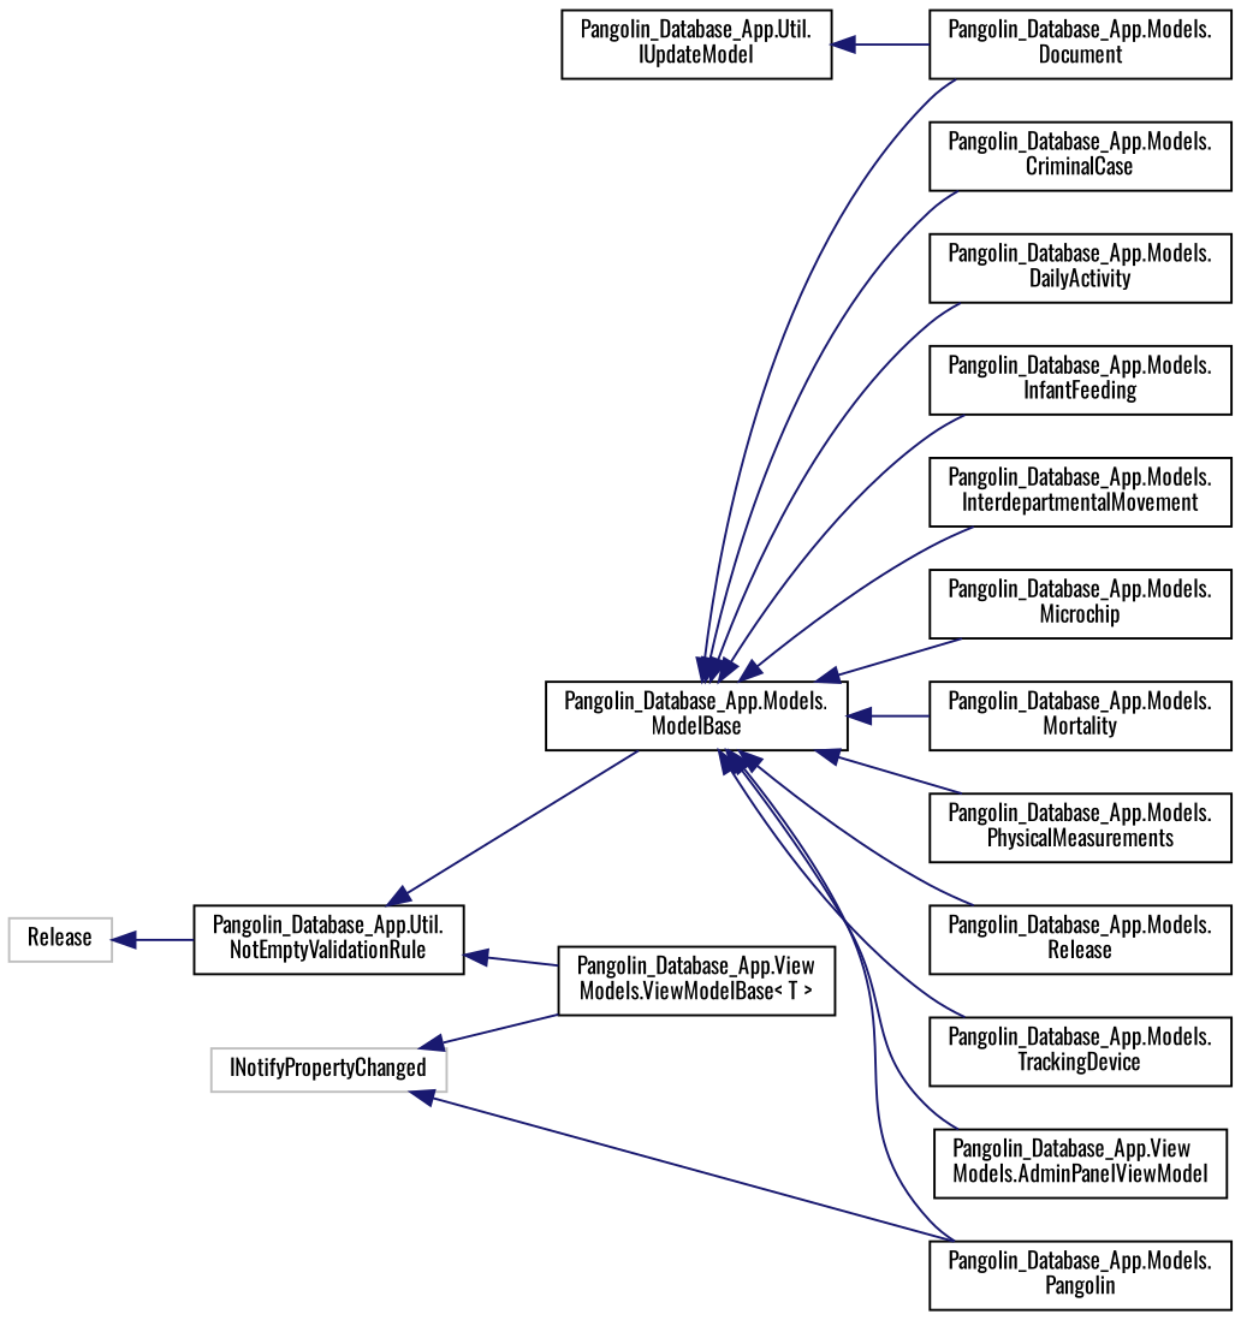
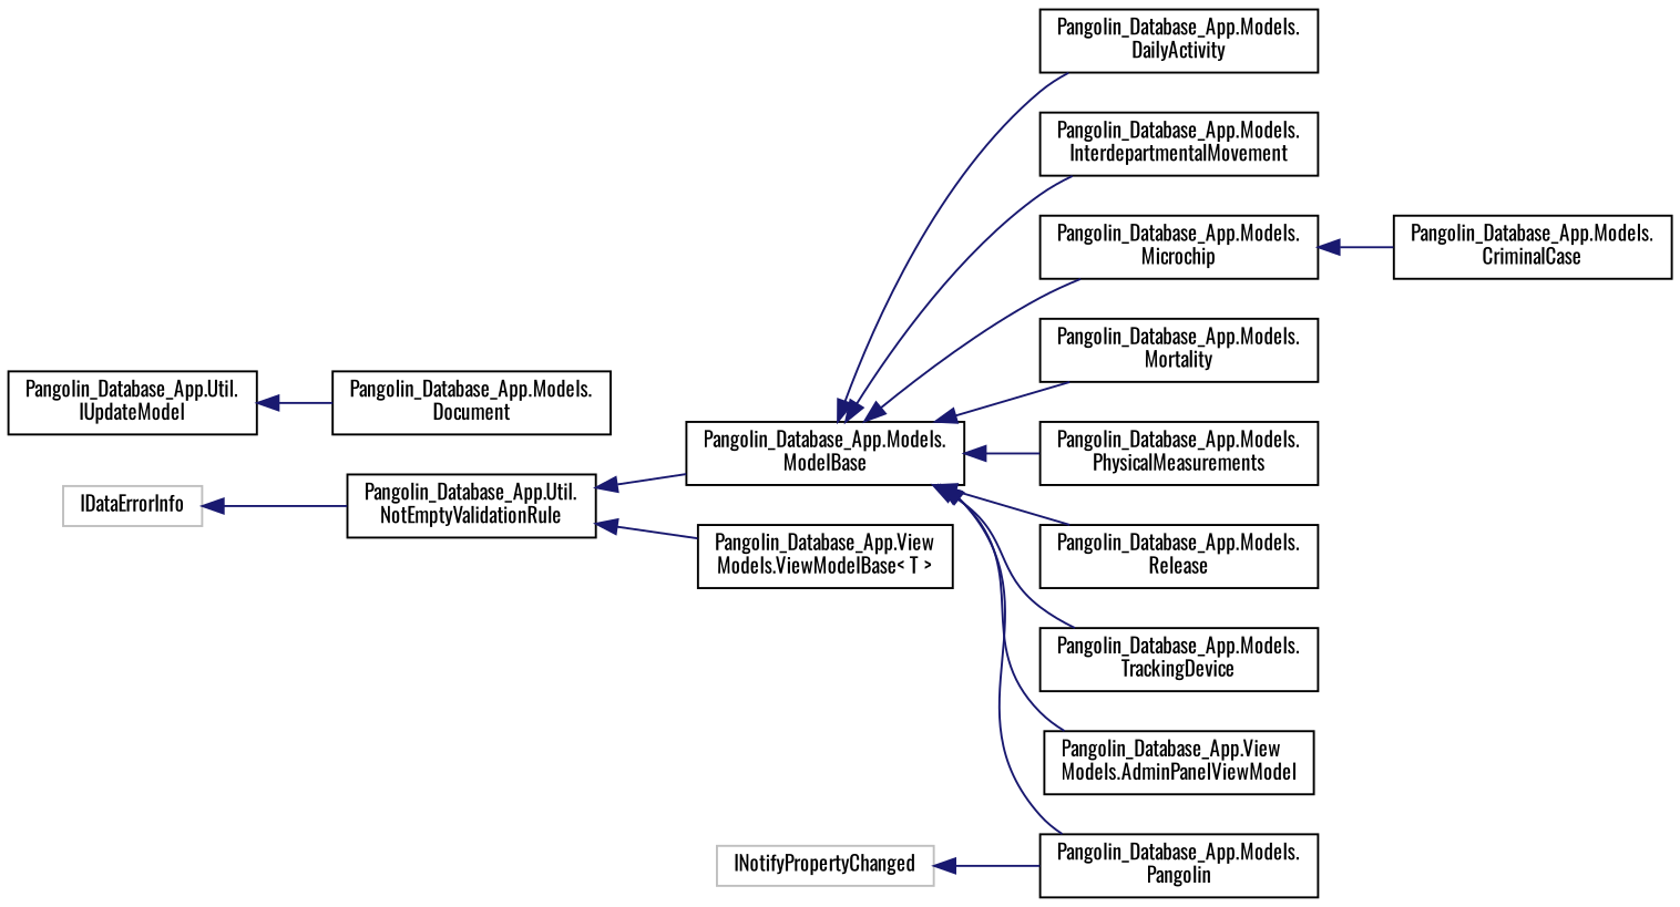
  digraph {
    fontname=Oswald
    rankdir=LR
    node [color=black fillcolor=white fontname=Oswald fontsize=10 shape=record style=filled]
    edge [color=midnightblue dir=back fontname=Oswald fontsize=10 labelfontname=Helvetica labelfontsize=10 style=solid]
-   n1 [color=grey75 height=0.2 label=Release width=0.4]
+   n1 [color=grey75 height=0.2 label=IDataErrorInfo width=0.4]
    n2 [height=0.2 label="Pangolin_Database_App.Util.\lNotEmptyValidationRule" width=0.4]
    n3 [height=0.2 label="Pangolin_Database_App.Models.\lModelBase" width=0.4]
    n4 [height=0.2 label="Pangolin_Database_App.View\lModels.ViewModelBase\< T \>" width=0.4]
    n5 [height=0.2 label="Pangolin_Database_App.Models.\lCriminalCase" width=0.4]
    n6 [height=0.2 label="Pangolin_Database_App.Models.\lDailyActivity" width=0.4]
    n7 [height=0.2 label="Pangolin_Database_App.Models.\lDocument" width=0.4]
-   n8 [height=0.2 label="Pangolin_Database_App.Models.\lInfantFeeding" width=0.4]
    n9 [height=0.2 label="Pangolin_Database_App.Models.\lInterdepartmentalMovement" width=0.4]
    n10 [height=0.2 label="Pangolin_Database_App.Models.\lMicrochip" width=0.4]
    n11 [height=0.2 label="Pangolin_Database_App.Models.\lMortality" width=0.4]
    n12 [height=0.2 label="Pangolin_Database_App.Models.\lPangolin" width=0.4]
    n13 [height=0.2 label="Pangolin_Database_App.Models.\lPhysicalMeasurements" width=0.4]
    n14 [height=0.2 label="Pangolin_Database_App.Models.\lRelease" width=0.4]
    n15 [height=0.2 label="Pangolin_Database_App.Models.\lTrackingDevice" width=0.4]
    n16 [height=0.2 label="Pangolin_Database_App.View\lModels.AdminPanelViewModel" width=0.4]
    n17 [color=grey75 height=0.2 label=INotifyPropertyChanged width=0.4]
    n18 [height=0.2 label="Pangolin_Database_App.Util.\lIUpdateModel" width=0.4]
    n1 -> n2
    n2 -> n3
    n2 -> n4
-   n3 -> n5
+   n10 -> n5
    n3 -> n6
-   n3 -> n7
-   n3 -> n8
    n3 -> n9
    n3 -> n10
    n3 -> n11
    n3 -> n12
    n3 -> n13
    n3 -> n14
    n3 -> n15
    n3 -> n16
-   n17 -> n4
    n17 -> n12
    n18 -> n7
  }
